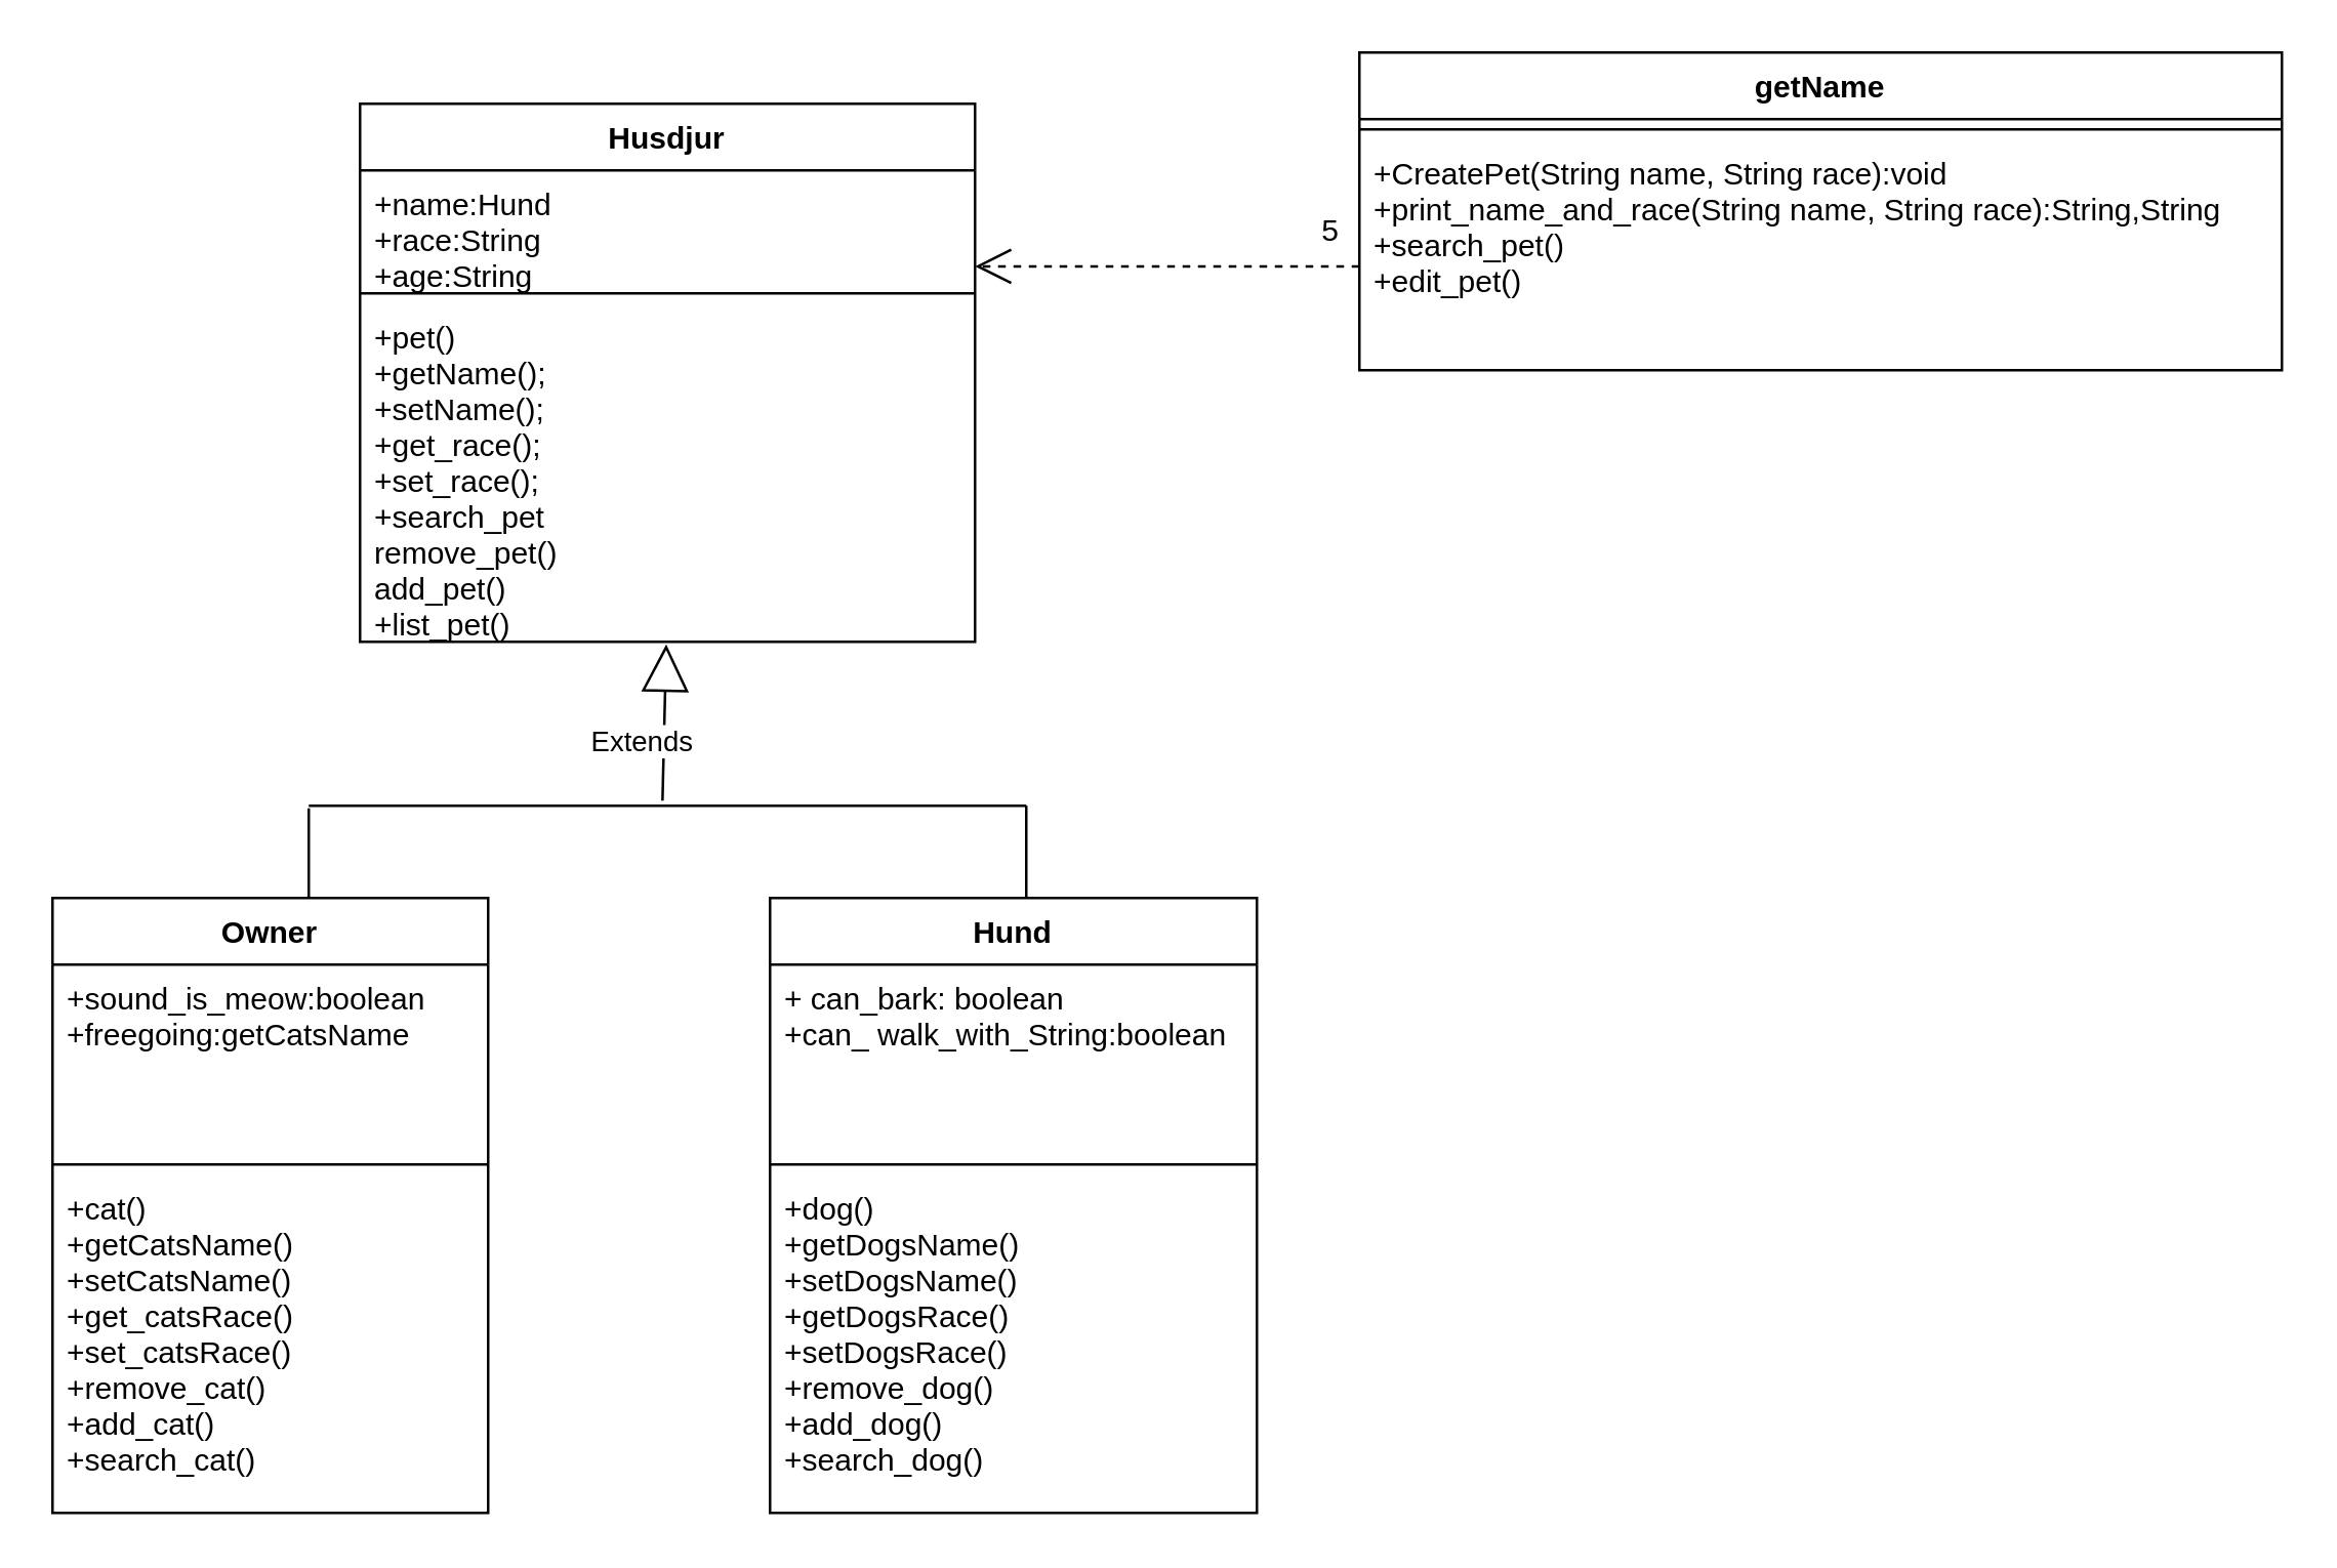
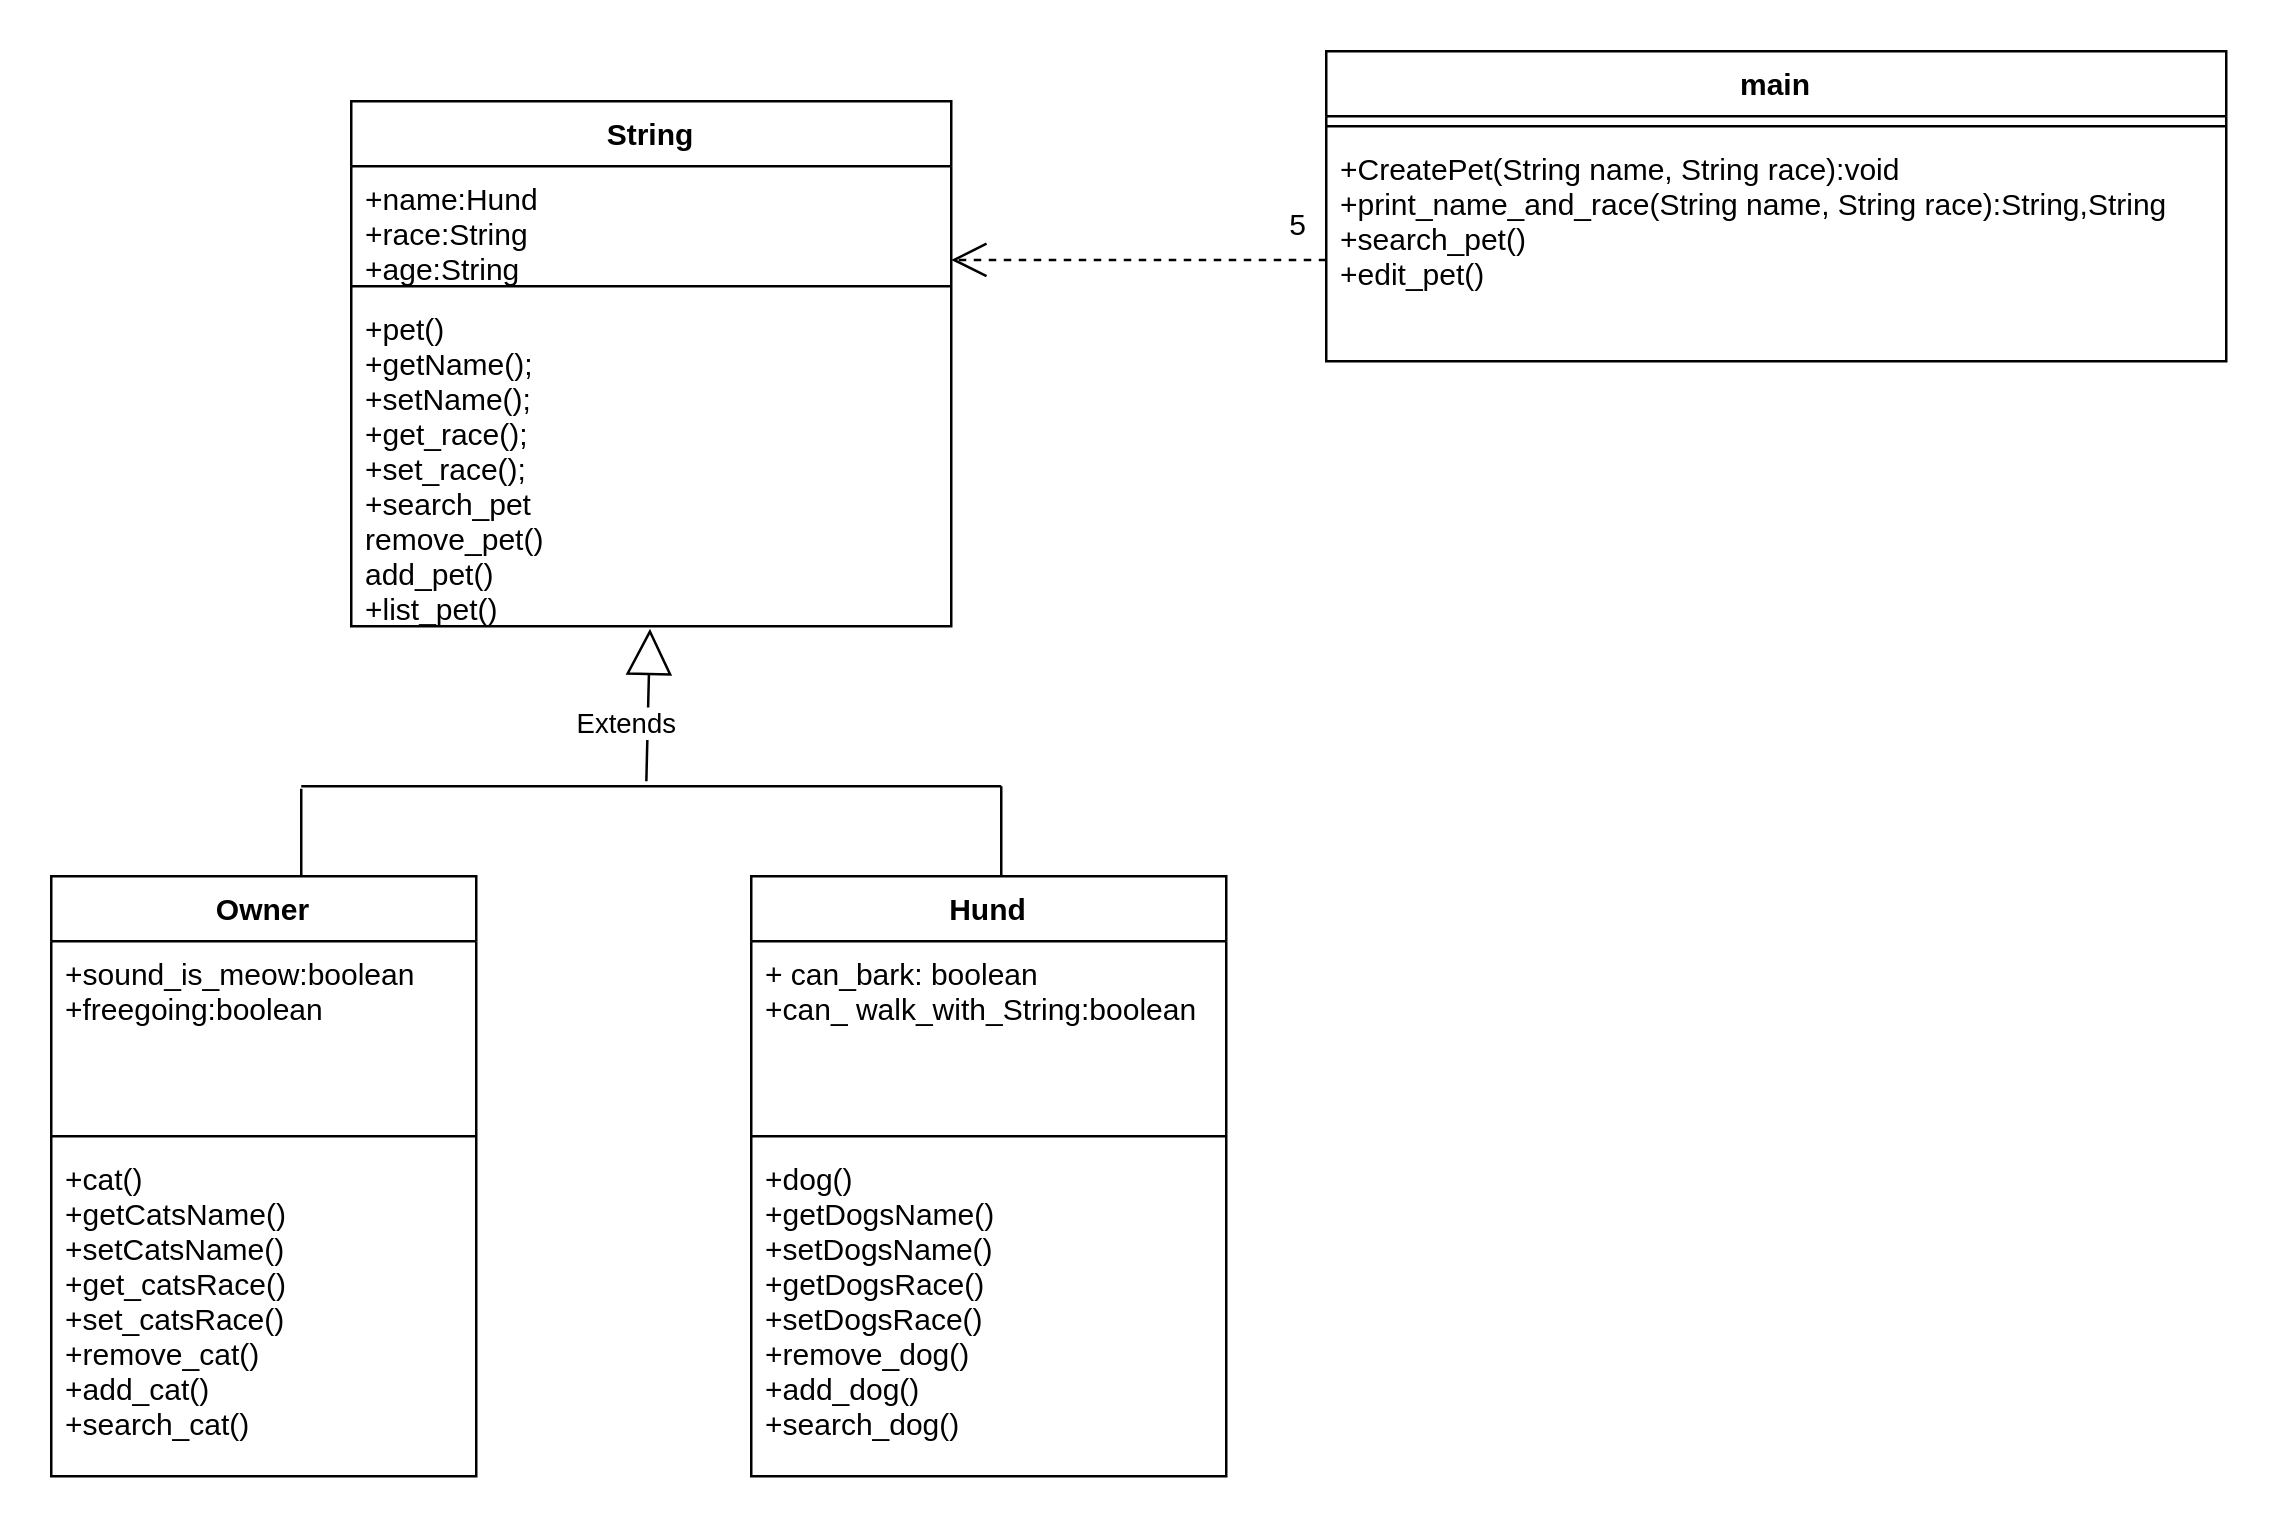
  <mxCell id="0" />
  <mxCell id="1" parent="0" />
  <mxCell id="2" value="Owner" style="swimlane;fontStyle=1;align=center;verticalAlign=top;childLayout=stackLayout;horizontal=1;startSize=26;horizontalStack=0;resizeParent=1;resizeParentMax=0;resizeLast=0;collapsible=1;marginBottom=0;" parent="1" vertex="1"><mxGeometry x="20" y="350" width="170" height="240" as="geometry" /></mxCell>
- <mxCell id="3" value="+sound_is_meow:boolean&#10;+freegoing:getCatsName" style="text;strokeColor=none;fillColor=none;align=left;verticalAlign=top;spacingLeft=4;spacingRight=4;overflow=hidden;rotatable=0;points=[[0,0.5],[1,0.5]];portConstraint=eastwest;" parent="2" vertex="1"><mxGeometry y="26" width="170" height="74" as="geometry" /></mxCell>
+ <mxCell id="3" value="+sound_is_meow:boolean&#10;+freegoing:boolean" style="text;strokeColor=none;fillColor=none;align=left;verticalAlign=top;spacingLeft=4;spacingRight=4;overflow=hidden;rotatable=0;points=[[0,0.5],[1,0.5]];portConstraint=eastwest;" parent="2" vertex="1"><mxGeometry y="26" width="170" height="74" as="geometry" /></mxCell>
  <mxCell id="4" value="" style="line;strokeWidth=1;fillColor=none;align=left;verticalAlign=middle;spacingTop=-1;spacingLeft=3;spacingRight=3;rotatable=0;labelPosition=right;points=[];portConstraint=eastwest;" parent="2" vertex="1"><mxGeometry y="100" width="170" height="8" as="geometry" /></mxCell>
  <mxCell id="5" value="+cat()&#10;+getCatsName()&#10;+setCatsName()&#10;+get_catsRace()&#10;+set_catsRace()&#10;+remove_cat()&#10;+add_cat()&#10;+search_cat()" style="text;strokeColor=none;fillColor=none;align=left;verticalAlign=top;spacingLeft=4;spacingRight=4;overflow=hidden;rotatable=0;points=[[0,0.5],[1,0.5]];portConstraint=eastwest;" parent="2" vertex="1"><mxGeometry y="108" width="170" height="132" as="geometry" /></mxCell>
  <mxCell id="6" value="Hund" style="swimlane;fontStyle=1;align=center;verticalAlign=top;childLayout=stackLayout;horizontal=1;startSize=26;horizontalStack=0;resizeParent=1;resizeParentMax=0;resizeLast=0;collapsible=1;marginBottom=0;" parent="1" vertex="1"><mxGeometry x="300" y="350" width="190" height="240" as="geometry" /></mxCell>
  <mxCell id="7" value="+ can_bark: boolean&#10;+can_ walk_with_String:boolean" style="text;strokeColor=none;fillColor=none;align=left;verticalAlign=top;spacingLeft=4;spacingRight=4;overflow=hidden;rotatable=0;points=[[0,0.5],[1,0.5]];portConstraint=eastwest;" parent="6" vertex="1"><mxGeometry y="26" width="190" height="74" as="geometry" /></mxCell>
  <mxCell id="8" value="" style="line;strokeWidth=1;fillColor=none;align=left;verticalAlign=middle;spacingTop=-1;spacingLeft=3;spacingRight=3;rotatable=0;labelPosition=right;points=[];portConstraint=eastwest;" parent="6" vertex="1"><mxGeometry y="100" width="190" height="8" as="geometry" /></mxCell>
  <mxCell id="9" value="+dog()&#10;+getDogsName()&#10;+setDogsName()&#10;+getDogsRace()&#10;+setDogsRace()&#10;+remove_dog()&#10;+add_dog()&#10;+search_dog()&#10;" style="text;strokeColor=none;fillColor=none;align=left;verticalAlign=top;spacingLeft=4;spacingRight=4;overflow=hidden;rotatable=0;points=[[0,0.5],[1,0.5]];portConstraint=eastwest;" parent="6" vertex="1"><mxGeometry y="108" width="190" height="132" as="geometry" /></mxCell>
- <mxCell id="10" value="Husdjur" style="swimlane;fontStyle=1;align=center;verticalAlign=top;childLayout=stackLayout;horizontal=1;startSize=26;horizontalStack=0;resizeParent=1;resizeParentMax=0;resizeLast=0;collapsible=1;marginBottom=0;" parent="1" vertex="1"><mxGeometry x="140" y="40" width="240" height="210" as="geometry" /></mxCell>
+ <mxCell id="10" value="String" style="swimlane;fontStyle=1;align=center;verticalAlign=top;childLayout=stackLayout;horizontal=1;startSize=26;horizontalStack=0;resizeParent=1;resizeParentMax=0;resizeLast=0;collapsible=1;marginBottom=0;" parent="1" vertex="1"><mxGeometry x="140" y="40" width="240" height="210" as="geometry" /></mxCell>
  <mxCell id="11" value="+name:Hund&#10;+race:String&#10;+age:String&#10;" style="text;strokeColor=none;fillColor=none;align=left;verticalAlign=top;spacingLeft=4;spacingRight=4;overflow=hidden;rotatable=0;points=[[0,0.5],[1,0.5]];portConstraint=eastwest;" parent="10" vertex="1"><mxGeometry y="26" width="240" height="44" as="geometry" /></mxCell>
  <mxCell id="12" value="" style="line;strokeWidth=1;fillColor=none;align=left;verticalAlign=middle;spacingTop=-1;spacingLeft=3;spacingRight=3;rotatable=0;labelPosition=right;points=[];portConstraint=eastwest;" parent="10" vertex="1"><mxGeometry y="70" width="240" height="8" as="geometry" /></mxCell>
  <mxCell id="13" value="+pet()&#10;+getName();&#10;+setName();&#10;+get_race();&#10;+set_race();&#10;+search_pet&#10;remove_pet()&#10;add_pet()&#10;+list_pet()" style="text;strokeColor=none;fillColor=none;align=left;verticalAlign=top;spacingLeft=4;spacingRight=4;overflow=hidden;rotatable=0;points=[[0,0.5],[1,0.5]];portConstraint=eastwest;" parent="10" vertex="1"><mxGeometry y="78" width="240" height="132" as="geometry" /></mxCell>
  <mxCell id="14" value="Extends" style="endArrow=block;endSize=16;endFill=0;html=1;entryX=0.733;entryY=1.022;entryDx=0;entryDy=0;entryPerimeter=0;exitX=0.493;exitY=0.25;exitDx=0;exitDy=0;exitPerimeter=0;" parent="1" edge="1" source="15"><mxGeometry x="-0.254" y="10" width="160" relative="1" as="geometry"><mxPoint x="259.5" y="318" as="sourcePoint" /><mxPoint x="259.5" y="251" as="targetPoint" /><Array as="points" /><mxPoint x="1" as="offset" /></mxGeometry></mxCell>
  <mxCell id="15" value="" style="line;strokeWidth=1;fillColor=none;align=left;verticalAlign=middle;spacingTop=-1;spacingLeft=3;spacingRight=3;rotatable=0;labelPosition=right;points=[];portConstraint=eastwest;" parent="1" vertex="1"><mxGeometry x="120" y="310" width="280" height="8" as="geometry" /></mxCell>
  <mxCell id="16" value="" style="endArrow=none;html=1;exitX=0;exitY=0.625;exitDx=0;exitDy=0;exitPerimeter=0;" parent="1" source="15" edge="1"><mxGeometry width="50" height="50" relative="1" as="geometry"><mxPoint x="120" y="294" as="sourcePoint" /><mxPoint x="120" y="350" as="targetPoint" /></mxGeometry></mxCell>
  <mxCell id="17" value="" style="endArrow=none;html=1;" parent="1" edge="1"><mxGeometry width="50" height="50" relative="1" as="geometry"><mxPoint x="400" y="314" as="sourcePoint" /><mxPoint x="400" y="350" as="targetPoint" /></mxGeometry></mxCell>
- <mxCell id="18" value="getName" style="swimlane;fontStyle=1;align=center;verticalAlign=top;childLayout=stackLayout;horizontal=1;startSize=26;horizontalStack=0;resizeParent=1;resizeParentMax=0;resizeLast=0;collapsible=1;marginBottom=0;" parent="1" vertex="1"><mxGeometry x="530" y="20" width="360" height="124" as="geometry" /></mxCell>
+ <mxCell id="18" value="main" style="swimlane;fontStyle=1;align=center;verticalAlign=top;childLayout=stackLayout;horizontal=1;startSize=26;horizontalStack=0;resizeParent=1;resizeParentMax=0;resizeLast=0;collapsible=1;marginBottom=0;" parent="1" vertex="1"><mxGeometry x="530" y="20" width="360" height="124" as="geometry" /></mxCell>
  <mxCell id="19" value="" style="line;strokeWidth=1;fillColor=none;align=left;verticalAlign=middle;spacingTop=-1;spacingLeft=3;spacingRight=3;rotatable=0;labelPosition=right;points=[];portConstraint=eastwest;" parent="18" vertex="1"><mxGeometry y="26" width="360" height="8" as="geometry" /></mxCell>
  <mxCell id="20" value="+CreatePet(String name, String race):void&#10;+print_name_and_race(String name, String race):String,String&#10;+search_pet()&#10;+edit_pet()&#10;&#10;" style="text;strokeColor=none;fillColor=none;align=left;verticalAlign=top;spacingLeft=4;spacingRight=4;overflow=hidden;rotatable=0;points=[[0,0.5],[1,0.5]];portConstraint=eastwest;" parent="18" vertex="1"><mxGeometry y="34" width="360" height="90" as="geometry" /></mxCell>
  <mxCell id="21" value="" style="endArrow=open;endSize=12;dashed=1;html=1;entryX=1;entryY=0.852;entryDx=0;entryDy=0;entryPerimeter=0;" parent="1" target="11" edge="1"><mxGeometry x="0.2" y="-23" width="160" relative="1" as="geometry"><mxPoint x="530" y="103.5" as="sourcePoint" /><mxPoint x="450" y="103.5" as="targetPoint" /><mxPoint as="offset" /></mxGeometry></mxCell>
  <mxCell id="22" value="5" style="text;html=1;strokeColor=none;fillColor=none;align=center;verticalAlign=middle;whiteSpace=wrap;rounded=0;opacity=80;" parent="1" vertex="1"><mxGeometry x="509" y="80" width="20" height="20" as="geometry" /></mxCell>
